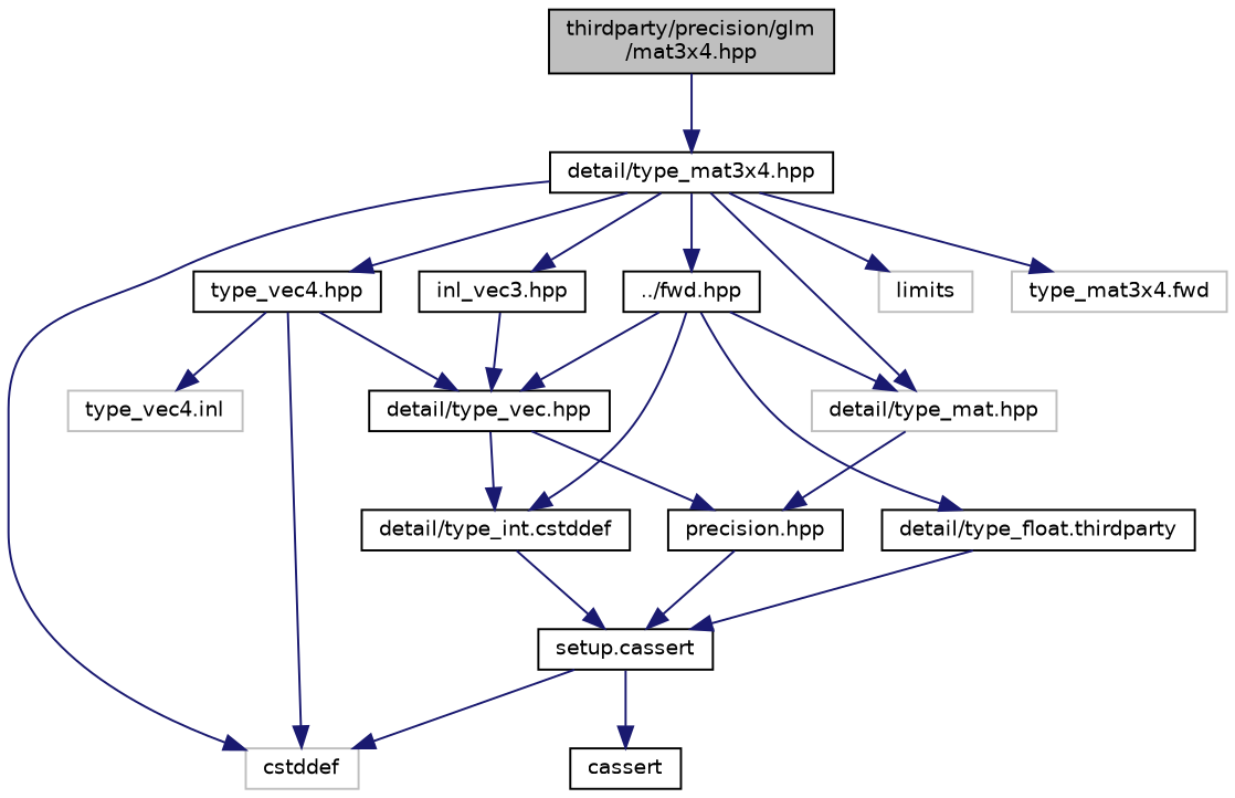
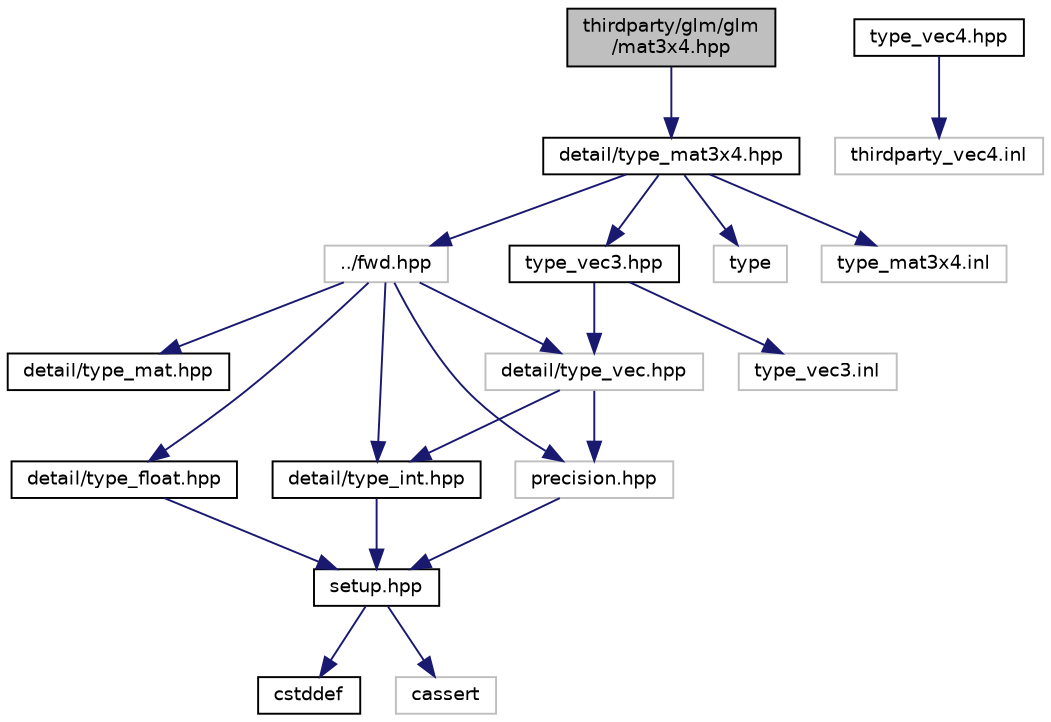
  digraph {
    node [color=black fillcolor=white fontname=Helvetica fontsize=10 shape=record style=filled]
    edge [color=midnightblue fontname=Helvetica fontsize=10 labelfontname=Helvetica labelfontsize=10 style=solid]
-   n1 [fillcolor=grey75 fontcolor=black height=0.2 label="thirdparty/precision/glm\l/mat3x4.hpp" width=0.4]
+   n1 [fillcolor=grey75 fontcolor=black height=0.2 label="thirdparty/glm/glm\l/mat3x4.hpp" width=0.4]
    n2 [height=0.2 label="detail/type_mat3x4.hpp" width=0.4]
-   n3 [height=0.2 label="../fwd.hpp" width=0.4]
-   n4 [color=grey75 height=0.2 label=cstddef width=0.4]
-   n5 [color=grey75 height=0.2 label="detail/type_mat.hpp" width=0.4]
-   n6 [height=0.2 label="inl_vec3.hpp" width=0.4]
+   n3 [color=grey75 height=0.2 label="../fwd.hpp" width=0.4]
+   n4 [height=0.2 label=cstddef width=0.4]
+   n5 [height=0.2 label="detail/type_mat.hpp" width=0.4]
+   n6 [height=0.2 label="type_vec3.hpp" width=0.4]
    n7 [height=0.2 label="type_vec4.hpp" width=0.4]
-   n8 [color=grey75 height=0.2 label=limits width=0.4]
-   n9 [color=grey75 height=0.2 label="type_mat3x4.fwd" width=0.4]
-   n10 [height=0.2 label="detail/type_int.cstddef" width=0.4]
-   n11 [height=0.2 label="detail/type_float.thirdparty" width=0.4]
-   n12 [height=0.2 label="detail/type_vec.hpp" width=0.4]
-   n13 [height=0.2 label="precision.hpp" width=0.4]
-   n15 [color=grey75 height=0.2 label="type_vec4.inl" width=0.4]
-   n16 [height=0.2 label="setup.cassert" width=0.4]
-   n17 [height=0.2 label=cassert width=0.4]
+   n8 [color=grey75 height=0.2 label=type width=0.4]
+   n9 [color=grey75 height=0.2 label="type_mat3x4.inl" width=0.4]
+   n10 [height=0.2 label="detail/type_int.hpp" width=0.4]
+   n11 [height=0.2 label="detail/type_float.hpp" width=0.4]
+   n12 [color=grey75 height=0.2 label="detail/type_vec.hpp" width=0.4]
+   n13 [color=grey75 height=0.2 label="precision.hpp" width=0.4]
+   n14 [color=grey75 height=0.2 label="type_vec3.inl" width=0.4]
+   n15 [color=grey75 height=0.2 label="thirdparty_vec4.inl" width=0.4]
+   n16 [height=0.2 label="setup.hpp" width=0.4]
+   n17 [color=grey75 height=0.2 label=cassert width=0.4]
    n1 -> n2
    n2 -> n3
-   n2 -> n4
-   n2 -> n5
    n2 -> n6
-   n2 -> n7
    n2 -> n8
    n2 -> n9
    n3 -> n5
    n3 -> n10
    n3 -> n11
    n3 -> n12
-   n5 -> n13
+   n3 -> n13
    n6 -> n12
-   n7 -> n4
-   n7 -> n12
+   n6 -> n14
    n7 -> n15
    n10 -> n16
    n11 -> n16
    n12 -> n10
    n12 -> n13
    n13 -> n16
    n16 -> n4
    n16 -> n17
  }
